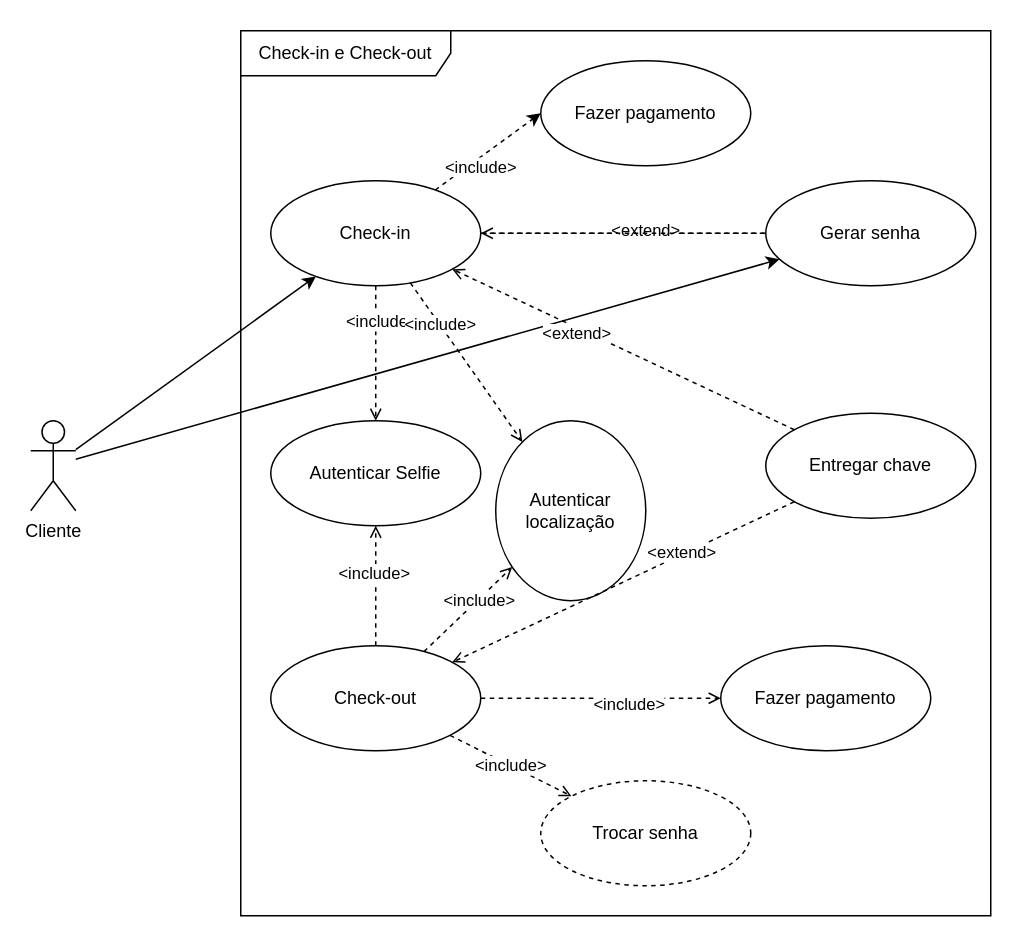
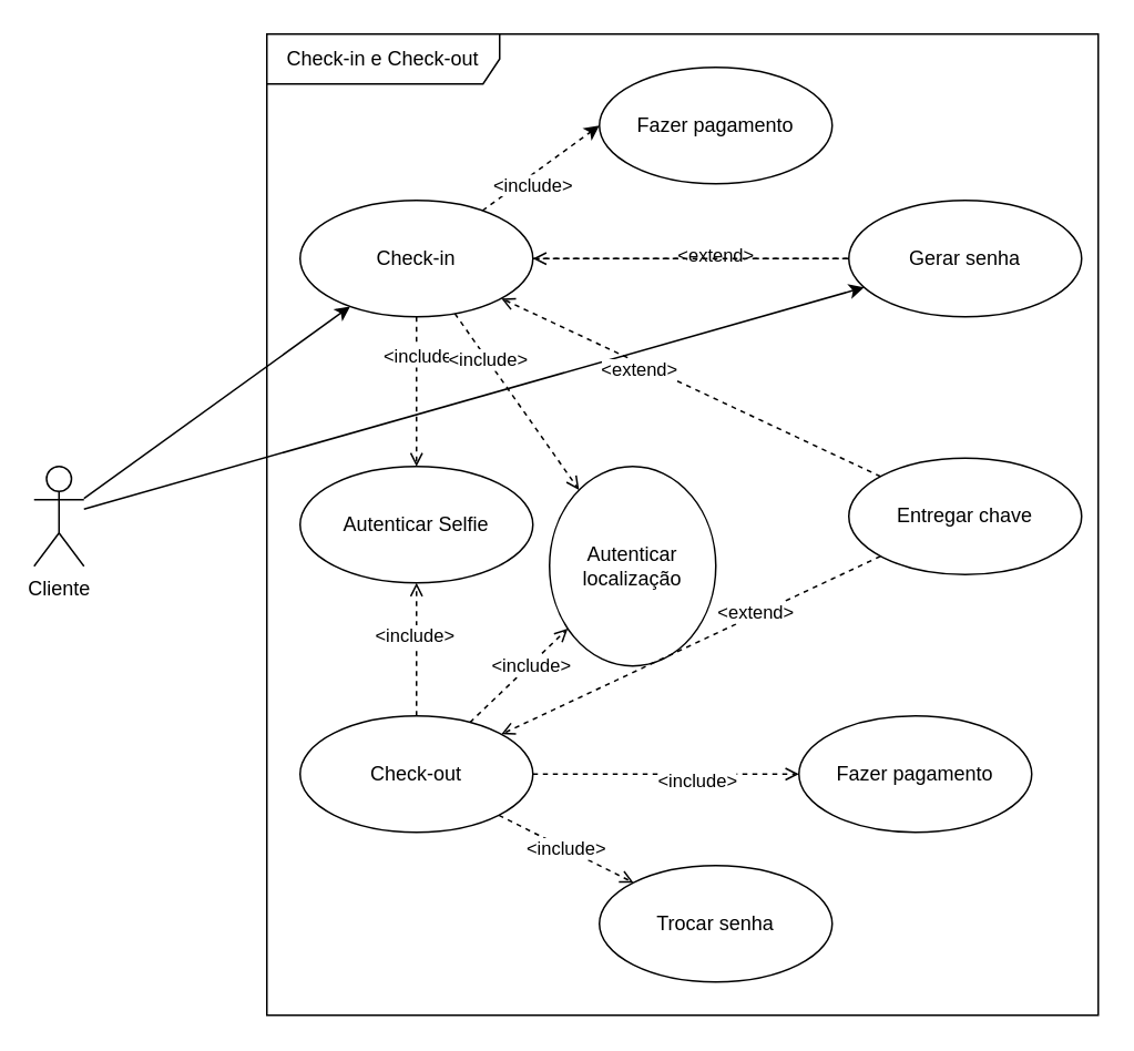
  <mxCell id="0" />
  <mxCell id="1" parent="0" />
  <mxCell id="2" style="edgeStyle=none;html=1;" parent="1" source="4" target="14" edge="1"><mxGeometry relative="1" as="geometry" /></mxCell>
  <mxCell id="3" style="edgeStyle=none;html=1;endArrow=classic;endFill=1;" parent="1" source="4" target="32" edge="1"><mxGeometry relative="1" as="geometry" /></mxCell>
  <mxCell id="4" value="Cliente" style="shape=umlActor;verticalLabelPosition=bottom;verticalAlign=top;html=1;" parent="1" vertex="1"><mxGeometry x="20" y="280" width="30" height="60" as="geometry" /></mxCell>
  <mxCell id="5" value="Check-in e Check-out" style="shape=umlFrame;whiteSpace=wrap;html=1;width=140;height=30;" parent="1" vertex="1"><mxGeometry x="160" y="20" width="500" height="590" as="geometry" /></mxCell>
  <mxCell id="6" value="Autenticar Selfie" style="ellipse;whiteSpace=wrap;html=1;" parent="1" vertex="1"><mxGeometry x="180" y="280" width="140" height="70" as="geometry" /></mxCell>
  <mxCell id="7" value="Autenticar localização" style="ellipse;whiteSpace=wrap;html=1;" parent="1" vertex="1"><mxGeometry x="330" y="280" width="100" height="120" as="geometry" /></mxCell>
  <mxCell id="8" style="edgeStyle=none;html=1;dashed=1;endArrow=open;endFill=0;" parent="1" source="14" target="6" edge="1"><mxGeometry relative="1" as="geometry" /></mxCell>
  <mxCell id="9" value="&amp;lt;include&amp;gt;" style="edgeLabel;html=1;align=center;verticalAlign=middle;resizable=0;points=[];" parent="8" vertex="1" connectable="0"><mxGeometry x="-0.491" y="3" relative="1" as="geometry"><mxPoint as="offset" /></mxGeometry></mxCell>
  <mxCell id="10" style="edgeStyle=none;html=1;endArrow=open;endFill=0;dashed=1;" parent="1" source="14" target="7" edge="1"><mxGeometry relative="1" as="geometry" /></mxCell>
  <mxCell id="11" value="&amp;lt;include&amp;gt;" style="edgeLabel;html=1;align=center;verticalAlign=middle;resizable=0;points=[];" parent="10" vertex="1" connectable="0"><mxGeometry x="-0.49" relative="1" as="geometry"><mxPoint as="offset" /></mxGeometry></mxCell>
  <mxCell id="12" style="edgeStyle=none;html=1;entryX=0;entryY=0.5;entryDx=0;entryDy=0;dashed=1;" edge="1" parent="1" source="14" target="35"><mxGeometry relative="1" as="geometry" /></mxCell>
  <mxCell id="13" value="&amp;lt;include&amp;gt;" style="edgeLabel;html=1;align=center;verticalAlign=middle;resizable=0;points=[];" vertex="1" connectable="0" parent="12"><mxGeometry x="-0.359" y="4" relative="1" as="geometry"><mxPoint x="10" y="4" as="offset" /></mxGeometry></mxCell>
  <mxCell id="14" value="Check-in" style="ellipse;whiteSpace=wrap;html=1;" parent="1" vertex="1"><mxGeometry x="180" y="120" width="140" height="70" as="geometry" /></mxCell>
  <mxCell id="15" style="edgeStyle=none;html=1;dashed=1;endArrow=open;endFill=0;" parent="1" source="30" target="14" edge="1"><mxGeometry relative="1" as="geometry" /></mxCell>
  <mxCell id="16" value="&amp;lt;extend&amp;gt;" style="edgeLabel;html=1;align=center;verticalAlign=middle;resizable=0;points=[];" parent="15" vertex="1" connectable="0"><mxGeometry x="0.259" y="3" relative="1" as="geometry"><mxPoint as="offset" /></mxGeometry></mxCell>
  <mxCell id="17" style="edgeStyle=none;html=1;dashed=1;endArrow=open;endFill=0;" parent="1" source="32" target="14" edge="1"><mxGeometry relative="1" as="geometry" /></mxCell>
  <mxCell id="18" value="&amp;lt;extend&amp;gt;" style="edgeLabel;html=1;align=center;verticalAlign=middle;resizable=0;points=[];" parent="17" vertex="1" connectable="0"><mxGeometry x="-0.149" y="-3" relative="1" as="geometry"><mxPoint as="offset" /></mxGeometry></mxCell>
  <mxCell id="19" style="edgeStyle=none;html=1;dashed=1;endArrow=open;endFill=0;" parent="1" source="27" target="6" edge="1"><mxGeometry relative="1" as="geometry" /></mxCell>
  <mxCell id="20" value="&amp;lt;include&amp;gt;" style="edgeLabel;html=1;align=center;verticalAlign=middle;resizable=0;points=[];" parent="19" vertex="1" connectable="0"><mxGeometry x="0.233" y="2" relative="1" as="geometry"><mxPoint as="offset" /></mxGeometry></mxCell>
  <mxCell id="21" style="edgeStyle=none;html=1;dashed=1;endArrow=open;endFill=0;" parent="1" source="27" target="7" edge="1"><mxGeometry relative="1" as="geometry" /></mxCell>
  <mxCell id="22" value="&amp;lt;include&amp;gt;" style="edgeLabel;html=1;align=center;verticalAlign=middle;resizable=0;points=[];" parent="21" vertex="1" connectable="0"><mxGeometry x="0.217" relative="1" as="geometry"><mxPoint as="offset" /></mxGeometry></mxCell>
  <mxCell id="23" style="edgeStyle=none;html=1;dashed=1;endArrow=open;endFill=0;" parent="1" source="27" target="33" edge="1"><mxGeometry relative="1" as="geometry" /></mxCell>
  <mxCell id="24" value="&amp;lt;include&amp;gt;" style="edgeLabel;html=1;align=center;verticalAlign=middle;resizable=0;points=[];" parent="23" vertex="1" connectable="0"><mxGeometry x="0.227" y="-3" relative="1" as="geometry"><mxPoint as="offset" /></mxGeometry></mxCell>
  <mxCell id="25" value="" style="edgeStyle=none;html=1;dashed=1;endArrow=open;endFill=0;" parent="1" source="27" target="34" edge="1"><mxGeometry relative="1" as="geometry" /></mxCell>
  <mxCell id="26" value="&amp;lt;include&amp;gt;" style="edgeLabel;html=1;align=center;verticalAlign=middle;resizable=0;points=[];" parent="25" vertex="1" connectable="0"><mxGeometry x="-0.551" y="-1" relative="1" as="geometry"><mxPoint x="23" y="10" as="offset" /></mxGeometry></mxCell>
  <mxCell id="27" value="Check-out" style="ellipse;whiteSpace=wrap;html=1;" parent="1" vertex="1"><mxGeometry x="180" y="430" width="140" height="70" as="geometry" /></mxCell>
  <mxCell id="28" style="edgeStyle=none;html=1;dashed=1;endArrow=open;endFill=0;" parent="1" source="30" target="27" edge="1"><mxGeometry relative="1" as="geometry" /></mxCell>
  <mxCell id="29" value="&amp;lt;extend&amp;gt;" style="edgeLabel;html=1;align=center;verticalAlign=middle;resizable=0;points=[];" parent="28" vertex="1" connectable="0"><mxGeometry x="-0.344" y="-2" relative="1" as="geometry"><mxPoint as="offset" /></mxGeometry></mxCell>
  <mxCell id="30" value="Entregar chave" style="ellipse;whiteSpace=wrap;html=1;" parent="1" vertex="1"><mxGeometry x="510" y="275" width="140" height="70" as="geometry" /></mxCell>
  <mxCell id="31" value="" style="edgeStyle=none;html=1;dashed=1;endArrow=none;endFill=0;" parent="1" source="14" target="32" edge="1"><mxGeometry relative="1" as="geometry"><mxPoint x="320" y="155" as="sourcePoint" /><mxPoint x="470" y="155" as="targetPoint" /></mxGeometry></mxCell>
  <mxCell id="32" value="Gerar senha" style="ellipse;whiteSpace=wrap;html=1;" parent="1" vertex="1"><mxGeometry x="510" y="120" width="140" height="70" as="geometry" /></mxCell>
  <mxCell id="33" value="Fazer pagamento" style="ellipse;whiteSpace=wrap;html=1;" parent="1" vertex="1"><mxGeometry x="480" y="430" width="140" height="70" as="geometry" /></mxCell>
- <mxCell id="34" value="Trocar senha" style="ellipse;whiteSpace=wrap;html=1;dashed=1;" parent="1" vertex="1"><mxGeometry x="360" y="520" width="140" height="70" as="geometry" /></mxCell>
+ <mxCell id="34" value="Trocar senha" style="ellipse;whiteSpace=wrap;html=1;" parent="1" vertex="1"><mxGeometry x="360" y="520" width="140" height="70" as="geometry" /></mxCell>
  <mxCell id="35" value="Fazer pagamento" style="ellipse;whiteSpace=wrap;html=1;" vertex="1" parent="1"><mxGeometry x="360" y="40" width="140" height="70" as="geometry" /></mxCell>
